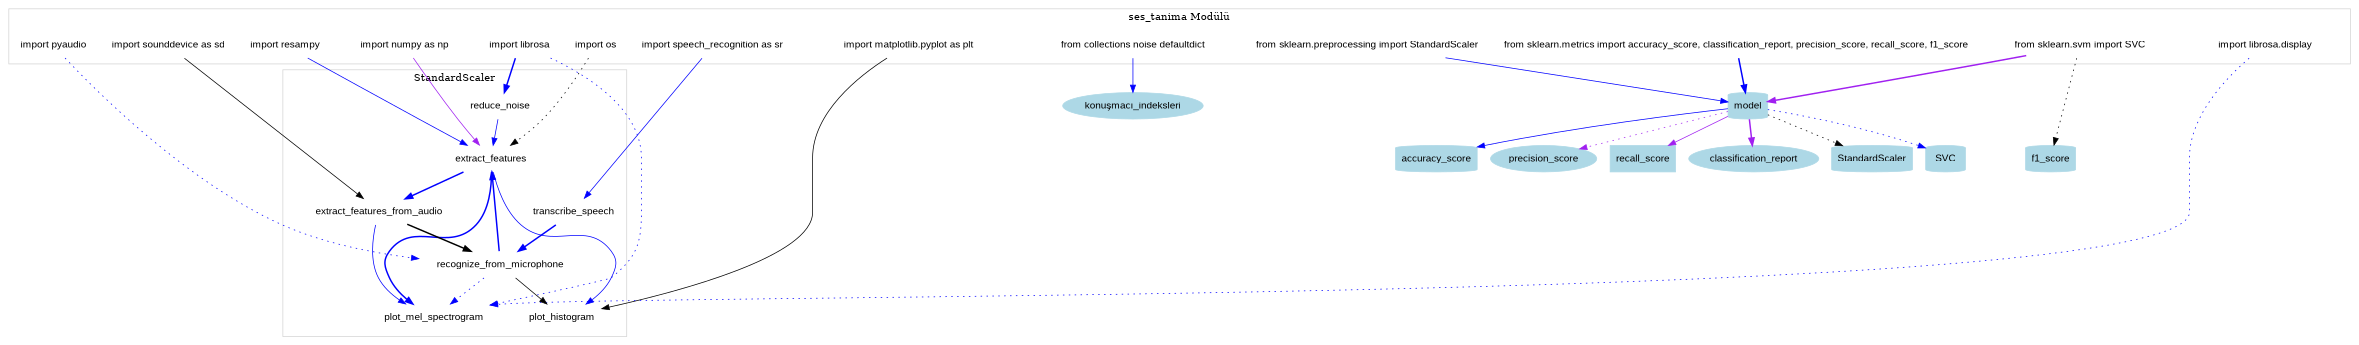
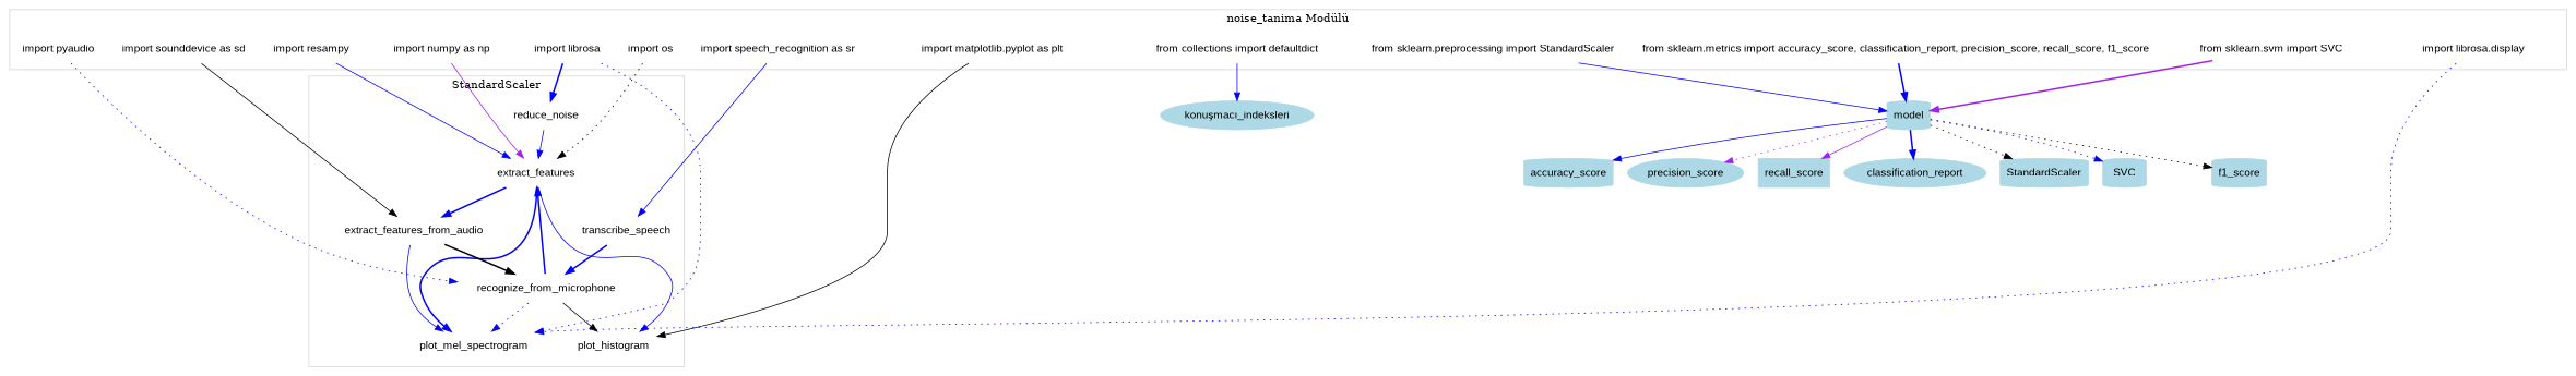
  digraph {
    node [color=white fontname=Arial shape=cylinder style=filled]
    edge [color=blue fontname=Arial style=solid]
    "import os" [shape=box]
    "import resampy"
    "import sounddevice as sd"
    "import matplotlib.pyplot as plt" [shape=hexagon]
    "import numpy as np" [shape=ellipse]
    "import librosa" [shape=box]
    "import speech_recognition as sr" [shape=box]
    "import pyaudio"
-   "from collections import defaultdict" [shape=ellipse label="from collections noise defaultdict"]
+   "from collections import defaultdict" [shape=ellipse]
    "from sklearn.svm import SVC" [shape=ellipse]
    "from sklearn.metrics import accuracy_score, classification_report, precision_score, recall_score, f1_score" [shape=box]
    "from sklearn.preprocessing import StandardScaler"
    "import librosa.display" [shape=hexagon]
    reduce_noise [shape=box]
    extract_features [shape=box]
    extract_features_from_audio [shape=ellipse]
    plot_histogram [shape=hexagon]
    plot_mel_spectrogram [shape=box]
    transcribe_speech
    recognize_from_microphone [shape=hexagon]
    "konuşmacı_indeksleri" [color=lightblue shape=ellipse]
    model [color=lightblue]
    accuracy_score [color=lightblue]
    precision_score [color=lightblue shape=ellipse]
    recall_score [color=lightblue shape=box]
    f1_score [color=lightblue]
    classification_report [color=lightblue shape=ellipse]
    StandardScaler [color=lightblue]
    SVC [color=lightblue]
    subgraph cluster_1 {
      color=lightgrey
-     label="ses_tanima Modülü"
+     label="noise_tanima Modülü"
      "import os"
      "import resampy"
      "import sounddevice as sd"
      "import matplotlib.pyplot as plt"
      "import numpy as np"
      "import librosa"
      "import speech_recognition as sr"
      "import pyaudio"
      "from collections import defaultdict"
      "from sklearn.svm import SVC"
      "from sklearn.metrics import accuracy_score, classification_report, precision_score, recall_score, f1_score"
      "from sklearn.preprocessing import StandardScaler"
      "import librosa.display"
    }
    subgraph cluster_2 {
      color=lightgrey
      label=StandardScaler
      reduce_noise
      extract_features
      extract_features_from_audio
      plot_histogram
      plot_mel_spectrogram
      transcribe_speech
      recognize_from_microphone
    }
    "import os" -> extract_features [color=black style=dotted]
    "import resampy" -> extract_features
    "import sounddevice as sd" -> extract_features_from_audio [color=black]
    "import matplotlib.pyplot as plt" -> plot_histogram [color=black]
    "import numpy as np" -> extract_features [color=purple]
    "import librosa" -> reduce_noise [style=bold]
    "import librosa" -> plot_mel_spectrogram [style=dotted]
    "import speech_recognition as sr" -> transcribe_speech
    "import pyaudio" -> recognize_from_microphone [style=dotted]
    "from collections import defaultdict" -> "konuşmacı_indeksleri"
    "from sklearn.svm import SVC" -> model [color=purple style=bold]
    "from sklearn.metrics import accuracy_score, classification_report, precision_score, recall_score, f1_score" -> model [style=bold]
    "from sklearn.preprocessing import StandardScaler" -> model
    "import librosa.display" -> plot_mel_spectrogram [style=dotted]
    reduce_noise -> extract_features
    extract_features -> extract_features_from_audio [style=bold]
    extract_features -> plot_histogram
    extract_features -> plot_mel_spectrogram [style=bold]
    extract_features_from_audio -> plot_mel_spectrogram
    extract_features_from_audio -> recognize_from_microphone [color=black style=bold]
    transcribe_speech -> recognize_from_microphone [style=bold]
    recognize_from_microphone -> extract_features [style=bold]
    recognize_from_microphone -> plot_histogram [color=black]
    recognize_from_microphone -> plot_mel_spectrogram [style=dotted]
    model -> accuracy_score
    model -> precision_score [color=purple style=dotted]
    model -> recall_score [color=purple]
-   "from sklearn.svm import SVC" -> f1_score [color=black style=dotted]
-   model -> classification_report [color=purple style=bold]
+   model -> f1_score [color=black style=dotted]
+   model -> classification_report [style=bold]
    model -> StandardScaler [color=black style=dotted]
    model -> SVC [style=dotted]
  }
